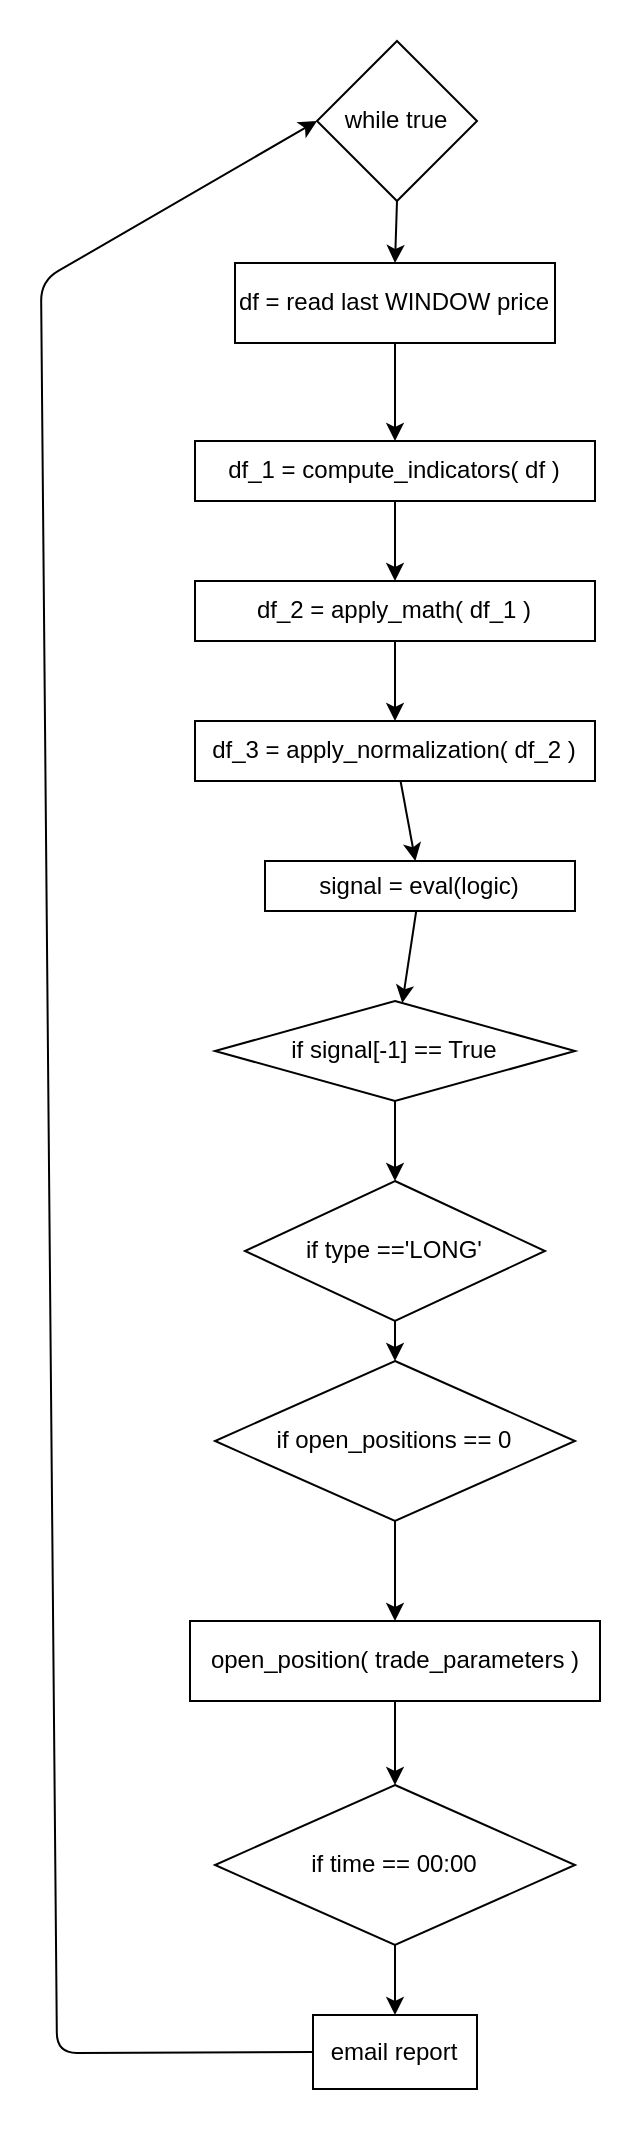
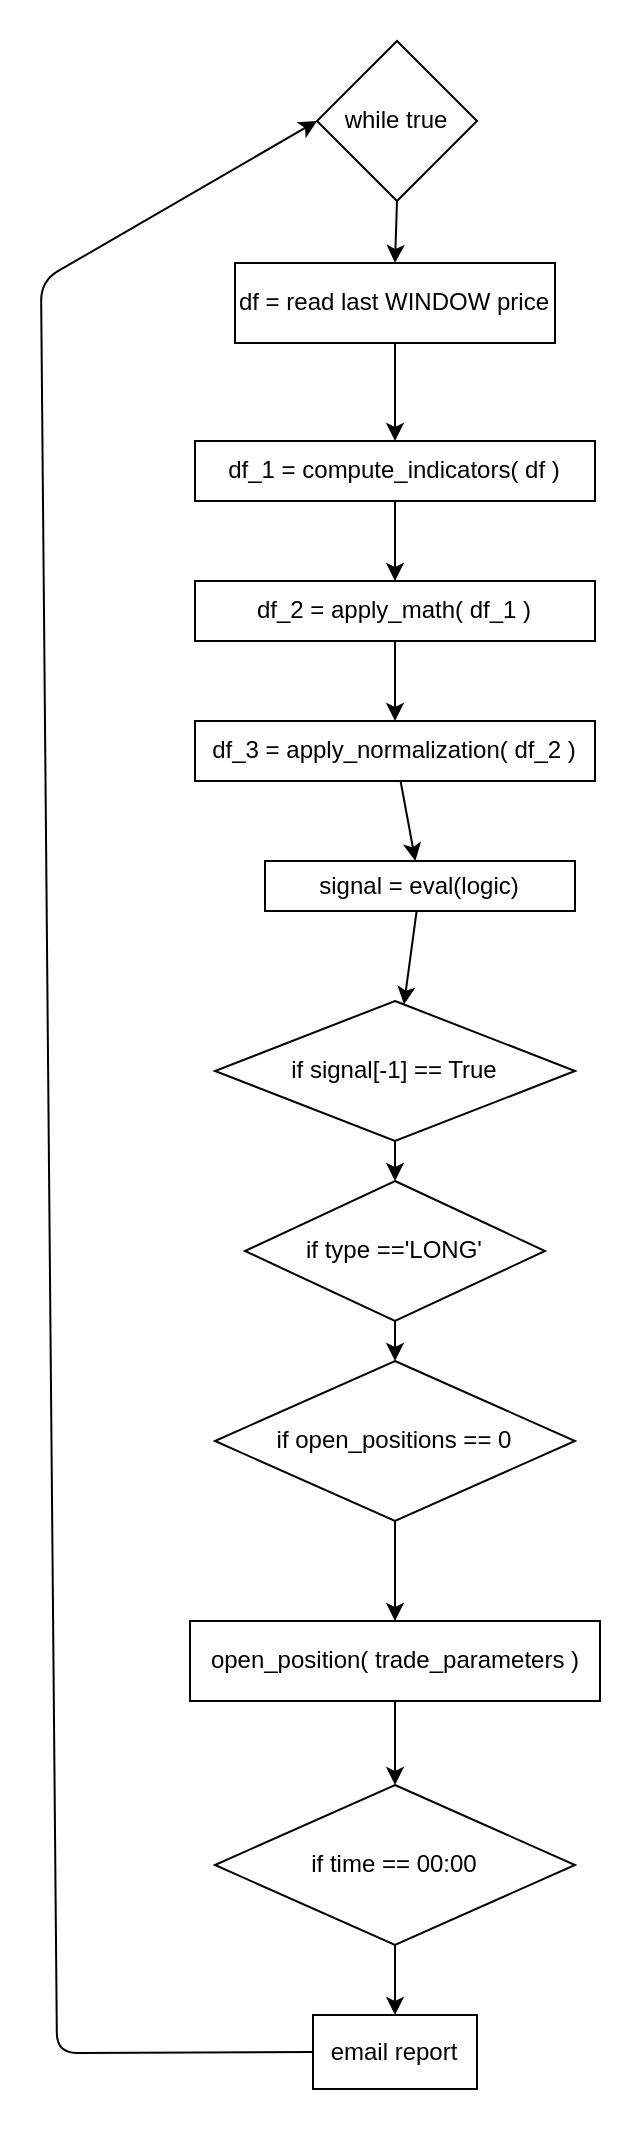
  <mxCell id="0" />
  <mxCell id="1" parent="0" />
  <mxCell id="2" value="" style="edgeStyle=none;html=1;" edge="1" parent="1" source="3" target="5"><mxGeometry relative="1" as="geometry" /></mxCell>
  <mxCell id="3" value="df = read last WINDOW price" style="rounded=0;whiteSpace=wrap;html=1;gradientColor=#ffffff;" vertex="1" parent="1"><mxGeometry x="117" y="131" width="160" height="40" as="geometry" /></mxCell>
  <mxCell id="4" value="" style="edgeStyle=none;html=1;" edge="1" parent="1" source="5" target="7"><mxGeometry relative="1" as="geometry" /></mxCell>
  <mxCell id="5" value="df_1 = compute_indicators( df )" style="rounded=0;whiteSpace=wrap;html=1;" vertex="1" parent="1"><mxGeometry x="97" y="220" width="200" height="30" as="geometry" /></mxCell>
  <mxCell id="6" value="" style="edgeStyle=none;html=1;" edge="1" parent="1" source="7" target="9"><mxGeometry relative="1" as="geometry" /></mxCell>
  <mxCell id="7" value="df_2 = apply_math( df_1 )" style="rounded=0;whiteSpace=wrap;html=1;" vertex="1" parent="1"><mxGeometry x="97" y="290" width="200" height="30" as="geometry" /></mxCell>
  <mxCell id="8" value="" style="edgeStyle=none;html=1;" edge="1" parent="1" source="9" target="11"><mxGeometry relative="1" as="geometry" /></mxCell>
  <mxCell id="9" value="df_3 = apply_normalization( df_2 )" style="rounded=0;whiteSpace=wrap;html=1;" vertex="1" parent="1"><mxGeometry x="97" y="360" width="200" height="30" as="geometry" /></mxCell>
  <mxCell id="10" value="" style="edgeStyle=none;html=1;" edge="1" parent="1" source="11" target="13"><mxGeometry relative="1" as="geometry" /></mxCell>
  <mxCell id="11" value="signal = eval(logic)" style="rounded=0;whiteSpace=wrap;html=1;" vertex="1" parent="1"><mxGeometry x="132" y="430" width="155" height="25" as="geometry" /></mxCell>
  <mxCell id="12" value="" style="edgeStyle=none;html=1;" edge="1" parent="1" source="13" target="15"><mxGeometry relative="1" as="geometry" /></mxCell>
- <mxCell id="13" value="if signal[-1] == True" style="rhombus;whiteSpace=wrap;html=1;" vertex="1" parent="1"><mxGeometry x="107" y="500" width="180" height="50" as="geometry" /></mxCell>
+ <mxCell id="13" value="if signal[-1] == True" style="rhombus;whiteSpace=wrap;html=1;" vertex="1" parent="1"><mxGeometry x="107" y="500" width="180" height="70" as="geometry" /></mxCell>
  <mxCell id="14" value="" style="edgeStyle=none;html=1;" edge="1" parent="1" source="15" target="17"><mxGeometry relative="1" as="geometry" /></mxCell>
  <mxCell id="15" value="if type =='LONG'" style="rhombus;whiteSpace=wrap;html=1;" vertex="1" parent="1"><mxGeometry x="122" y="590" width="150" height="70" as="geometry" /></mxCell>
  <mxCell id="16" value="" style="edgeStyle=none;html=1;" edge="1" parent="1" source="17" target="19"><mxGeometry relative="1" as="geometry" /></mxCell>
  <mxCell id="17" value="if open_positions == 0" style="rhombus;whiteSpace=wrap;html=1;" vertex="1" parent="1"><mxGeometry x="107" y="680" width="180" height="80" as="geometry" /></mxCell>
  <mxCell id="18" value="" style="edgeStyle=none;html=1;" edge="1" parent="1" source="19" target="21"><mxGeometry relative="1" as="geometry" /></mxCell>
  <mxCell id="19" value="open_position( trade_parameters )" style="rounded=0;whiteSpace=wrap;html=1;" vertex="1" parent="1"><mxGeometry x="94.5" y="810" width="205" height="40" as="geometry" /></mxCell>
  <mxCell id="20" value="" style="edgeStyle=none;html=1;" edge="1" parent="1" source="21" target="23"><mxGeometry relative="1" as="geometry" /></mxCell>
  <mxCell id="21" value="if time == 00:00" style="rhombus;whiteSpace=wrap;html=1;" vertex="1" parent="1"><mxGeometry x="107" y="892" width="180" height="80" as="geometry" /></mxCell>
  <mxCell id="22" style="edgeStyle=none;html=1;exitX=0;exitY=0.5;exitDx=0;exitDy=0;entryX=0;entryY=0.5;entryDx=0;entryDy=0;" edge="1" parent="1" source="23" target="25"><mxGeometry relative="1" as="geometry"><Array as="points"><mxPoint x="28" y="1026" /><mxPoint x="20" y="140" /></Array></mxGeometry></mxCell>
  <mxCell id="23" value="email report" style="rounded=0;whiteSpace=wrap;html=1;gradientColor=#ffffff;" vertex="1" parent="1"><mxGeometry x="156" y="1007" width="82" height="37" as="geometry" /></mxCell>
  <mxCell id="24" style="edgeStyle=none;html=1;exitX=0.5;exitY=1;exitDx=0;exitDy=0;entryX=0.5;entryY=0;entryDx=0;entryDy=0;" edge="1" parent="1" source="25" target="3"><mxGeometry relative="1" as="geometry" /></mxCell>
  <mxCell id="25" value="while true" style="rhombus;whiteSpace=wrap;html=1;gradientColor=#ffffff;" vertex="1" parent="1"><mxGeometry x="158" width="80" height="80" as="geometry" y="20" /></mxCell>
